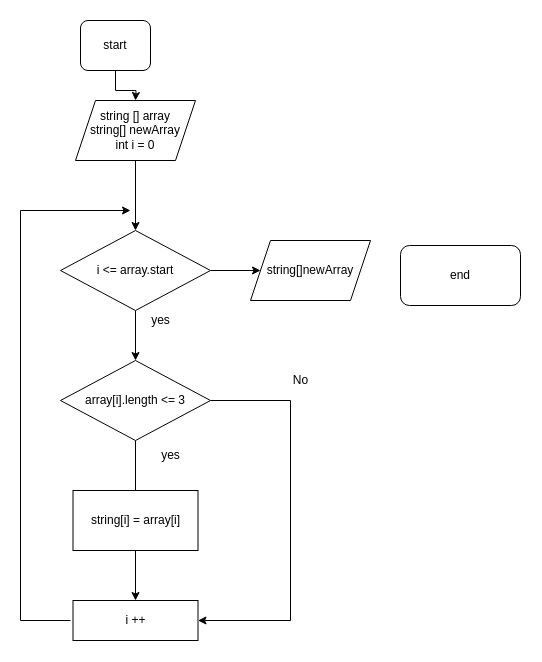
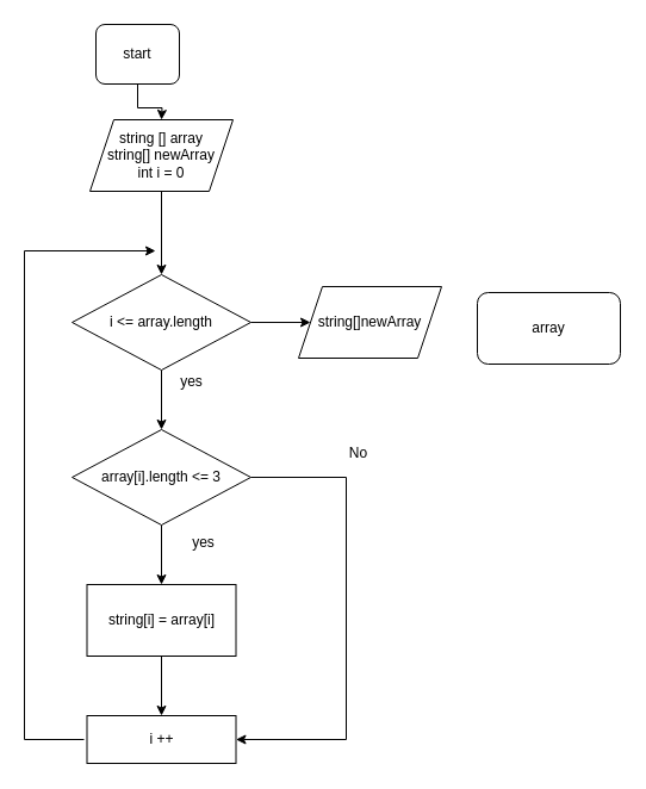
  <mxCell id="0" />
  <mxCell id="1" parent="0" />
  <mxCell id="2" value="" style="edgeStyle=orthogonalEdgeStyle;rounded=0;orthogonalLoop=1;jettySize=auto;html=1;" edge="1" parent="1" source="3"><mxGeometry relative="1" as="geometry"><mxPoint x="135" y="100" as="targetPoint" /></mxGeometry></mxCell>
  <mxCell id="3" value="start" style="rounded=1;whiteSpace=wrap;html=1;" vertex="1" parent="1"><mxGeometry x="80" y="20" width="70" height="50" as="geometry" /></mxCell>
  <mxCell id="4" value="" style="edgeStyle=orthogonalEdgeStyle;rounded=0;orthogonalLoop=1;jettySize=auto;html=1;" edge="1" parent="1" source="5" target="8"><mxGeometry relative="1" as="geometry" /></mxCell>
  <mxCell id="5" value="string [] array&lt;br&gt;string[] newArray&lt;br&gt;int i = 0" style="shape=parallelogram;perimeter=parallelogramPerimeter;whiteSpace=wrap;html=1;fixedSize=1;" vertex="1" parent="1"><mxGeometry x="75" y="100" width="120" height="60" as="geometry" /></mxCell>
  <mxCell id="6" value="" style="edgeStyle=orthogonalEdgeStyle;rounded=0;orthogonalLoop=1;jettySize=auto;html=1;" edge="1" parent="1" source="8" target="10"><mxGeometry relative="1" as="geometry" /></mxCell>
  <mxCell id="7" value="" style="edgeStyle=orthogonalEdgeStyle;rounded=0;orthogonalLoop=1;jettySize=auto;html=1;" edge="1" parent="1" source="8" target="23"><mxGeometry relative="1" as="geometry" /></mxCell>
- <mxCell id="8" value="i &amp;lt;= array.start" style="rhombus;whiteSpace=wrap;html=1;" vertex="1" parent="1"><mxGeometry x="60" y="230" width="150" height="80" as="geometry" /></mxCell>
- <mxCell id="9" value="" style="edgeStyle=orthogonalEdgeStyle;rounded=0;orthogonalLoop=1;jettySize=auto;html=1;endArrow=none;" edge="1" parent="1" source="10" target="13"><mxGeometry relative="1" as="geometry" /></mxCell>
+ <mxCell id="8" value="i &amp;lt;= array.length" style="rhombus;whiteSpace=wrap;html=1;" vertex="1" parent="1"><mxGeometry x="60" y="230" width="150" height="80" as="geometry" /></mxCell>
+ <mxCell id="9" value="" style="edgeStyle=orthogonalEdgeStyle;rounded=0;orthogonalLoop=1;jettySize=auto;html=1;" edge="1" parent="1" source="10" target="13"><mxGeometry relative="1" as="geometry" /></mxCell>
  <mxCell id="10" value="array[i].length &amp;lt;= 3" style="rhombus;whiteSpace=wrap;html=1;" vertex="1" parent="1"><mxGeometry x="60" y="360" width="150" height="80" as="geometry" /></mxCell>
  <mxCell id="11" value="yes" style="text;html=1;align=center;verticalAlign=middle;resizable=0;points=[];autosize=1;strokeColor=none;fillColor=none;" vertex="1" parent="1"><mxGeometry x="140" y="305" width="40" height="30" as="geometry" /></mxCell>
  <mxCell id="12" value="" style="edgeStyle=orthogonalEdgeStyle;rounded=0;orthogonalLoop=1;jettySize=auto;html=1;" edge="1" parent="1" source="13" target="15"><mxGeometry relative="1" as="geometry" /></mxCell>
  <mxCell id="13" value="string[i] = array[i]" style="whiteSpace=wrap;html=1;" vertex="1" parent="1"><mxGeometry x="72.5" y="490" width="125" height="60" as="geometry" /></mxCell>
  <mxCell id="14" value="yes" style="text;html=1;align=center;verticalAlign=middle;resizable=0;points=[];autosize=1;strokeColor=none;fillColor=none;" vertex="1" parent="1"><mxGeometry x="150" y="440" width="40" height="30" as="geometry" /></mxCell>
  <mxCell id="15" value="i ++" style="whiteSpace=wrap;html=1;" vertex="1" parent="1"><mxGeometry x="72.5" y="600" width="125" height="40" as="geometry" /></mxCell>
  <mxCell id="16" value="" style="endArrow=none;html=1;rounded=0;" edge="1" parent="1"><mxGeometry width="50" height="50" relative="1" as="geometry"><mxPoint x="20" y="620" as="sourcePoint" /><mxPoint x="20" y="210" as="targetPoint" /></mxGeometry></mxCell>
  <mxCell id="17" value="" style="endArrow=none;html=1;rounded=0;" edge="1" parent="1"><mxGeometry width="50" height="50" relative="1" as="geometry"><mxPoint x="20" y="620" as="sourcePoint" /><mxPoint x="70" y="620" as="targetPoint" /></mxGeometry></mxCell>
  <mxCell id="18" value="" style="endArrow=classic;html=1;rounded=0;" edge="1" parent="1"><mxGeometry width="50" height="50" relative="1" as="geometry"><mxPoint x="20" y="210" as="sourcePoint" /><mxPoint x="130" y="210" as="targetPoint" /></mxGeometry></mxCell>
  <mxCell id="19" value="" style="endArrow=none;html=1;rounded=0;" edge="1" parent="1"><mxGeometry width="50" height="50" relative="1" as="geometry"><mxPoint x="290" y="620" as="sourcePoint" /><mxPoint x="290" y="400" as="targetPoint" /></mxGeometry></mxCell>
  <mxCell id="20" value="" style="endArrow=none;html=1;rounded=0;exitX=1;exitY=0.5;exitDx=0;exitDy=0;" edge="1" parent="1" source="10"><mxGeometry width="50" height="50" relative="1" as="geometry"><mxPoint x="-60" y="460" as="sourcePoint" /><mxPoint x="290" y="400" as="targetPoint" /></mxGeometry></mxCell>
  <mxCell id="21" value="" style="endArrow=classic;html=1;rounded=0;entryX=1;entryY=0.5;entryDx=0;entryDy=0;" edge="1" parent="1" target="15"><mxGeometry width="50" height="50" relative="1" as="geometry"><mxPoint x="290" y="620" as="sourcePoint" /><mxPoint x="-10" y="410" as="targetPoint" /></mxGeometry></mxCell>
  <mxCell id="22" value="No" style="text;html=1;align=center;verticalAlign=middle;resizable=0;points=[];autosize=1;strokeColor=none;fillColor=none;" vertex="1" parent="1"><mxGeometry x="280" y="365" width="40" height="30" as="geometry" /></mxCell>
  <mxCell id="23" value="string[]newArray" style="shape=parallelogram;perimeter=parallelogramPerimeter;whiteSpace=wrap;html=1;fixedSize=1;" vertex="1" parent="1"><mxGeometry x="250" y="240" width="120" height="60" as="geometry" /></mxCell>
- <mxCell id="24" value="end" style="rounded=1;whiteSpace=wrap;html=1;" vertex="1" parent="1"><mxGeometry x="400" y="245" width="120" height="60" as="geometry" /></mxCell>
+ <mxCell id="24" value="array" style="rounded=1;whiteSpace=wrap;html=1;" vertex="1" parent="1"><mxGeometry x="400" y="245" width="120" height="60" as="geometry" /></mxCell>
